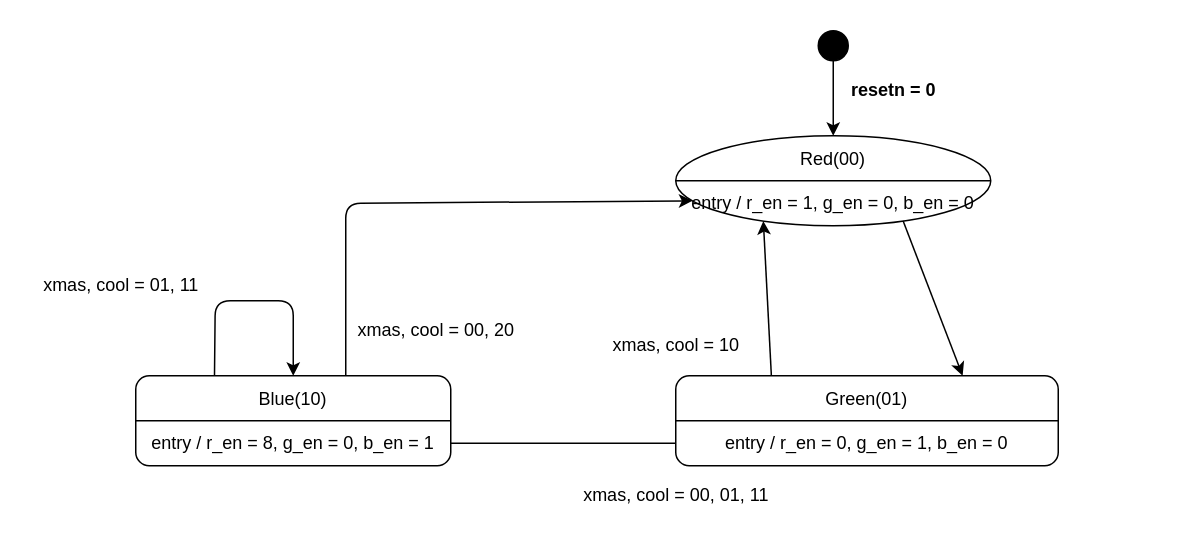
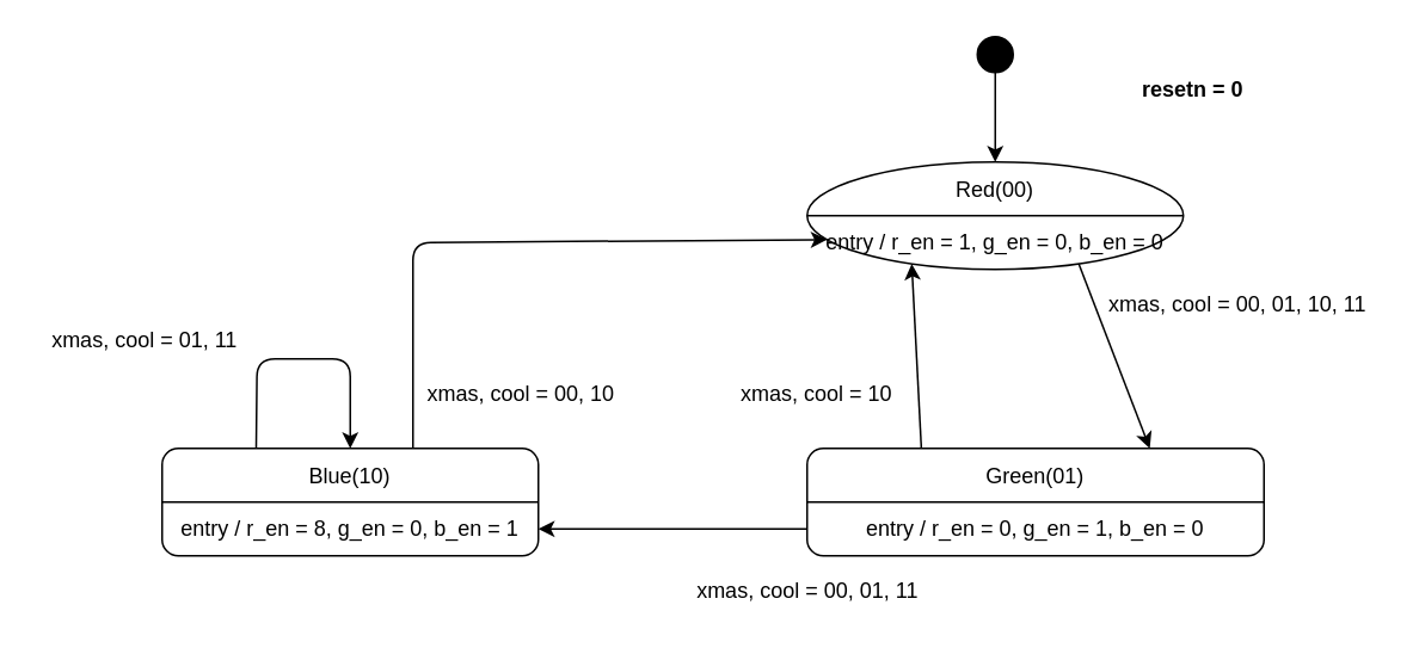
  <mxCell id="0" />
  <mxCell id="1" parent="0" />
  <mxCell id="2" value="Red(00)&lt;br&gt;&lt;br&gt;entry / r_en = 1, g_en = 0, b_en = 0" style="ellipse;whiteSpace=wrap;html=1;" vertex="1" parent="1"><mxGeometry x="450" y="90" width="210" height="60" as="geometry" /></mxCell>
  <mxCell id="3" value="Blue(10)&lt;br&gt;&lt;br&gt;entry / r_en = 8, g_en = 0, b_en = 1" style="rounded=1;whiteSpace=wrap;html=1;" vertex="1" parent="1"><mxGeometry x="90" y="250" width="210" height="60" as="geometry" /></mxCell>
  <mxCell id="4" value="Green(01)&lt;br&gt;&lt;br&gt;entry / r_en = 0, g_en = 1, b_en = 0" style="rounded=1;whiteSpace=wrap;html=1;" vertex="1" parent="1"><mxGeometry x="450" y="250" width="255" height="60" as="geometry" /></mxCell>
  <mxCell id="5" value="" style="endArrow=none;html=1;rounded=0;exitX=0;exitY=0.5;exitDx=0;exitDy=0;entryX=1;entryY=0.5;entryDx=0;entryDy=0;" edge="1" parent="1" source="2" target="2"><mxGeometry width="50" height="50" relative="1" as="geometry"><mxPoint x="380" y="250" as="sourcePoint" /><mxPoint x="430" y="200" as="targetPoint" /></mxGeometry></mxCell>
  <mxCell id="6" value="" style="endArrow=none;html=1;rounded=0;exitX=0;exitY=0.5;exitDx=0;exitDy=0;entryX=1;entryY=0.5;entryDx=0;entryDy=0;" edge="1" parent="1" source="3" target="3"><mxGeometry width="50" height="50" relative="1" as="geometry"><mxPoint x="380" y="250" as="sourcePoint" /><mxPoint x="430" y="200" as="targetPoint" /></mxGeometry></mxCell>
  <mxCell id="7" value="" style="endArrow=none;html=1;rounded=0;entryX=1;entryY=0.5;entryDx=0;entryDy=0;exitX=0;exitY=0.5;exitDx=0;exitDy=0;" edge="1" parent="1" source="4" target="4"><mxGeometry width="50" height="50" relative="1" as="geometry"><mxPoint x="380" y="250" as="sourcePoint" /><mxPoint x="430" y="200" as="targetPoint" /></mxGeometry></mxCell>
  <mxCell id="8" value="" style="ellipse;whiteSpace=wrap;html=1;aspect=fixed;fillColor=#000000;" vertex="1" parent="1"><mxGeometry x="545" y="20" width="20" height="20" as="geometry" /></mxCell>
  <mxCell id="9" value="" style="endArrow=classic;html=1;rounded=0;exitX=0.5;exitY=1;exitDx=0;exitDy=0;entryX=0.5;entryY=0;entryDx=0;entryDy=0;" edge="1" parent="1" source="8" target="2"><mxGeometry width="50" height="50" relative="1" as="geometry"><mxPoint x="380" y="140" as="sourcePoint" /><mxPoint x="430" y="90" as="targetPoint" /><Array as="points" /></mxGeometry></mxCell>
- <mxCell id="10" value="&lt;font style=&quot;font-size: 12px&quot;&gt;&lt;b&gt;resetn = 0&lt;/b&gt;&lt;/font&gt;" style="text;html=1;align=center;verticalAlign=middle;resizable=0;points=[];autosize=1;strokeColor=none;fillColor=none;" vertex="1" parent="1"><mxGeometry x="560" y="50" width="70" height="20" as="geometry" /></mxCell>
+ <mxCell id="10" value="&lt;font style=&quot;font-size: 12px&quot;&gt;&lt;b&gt;resetn = 0&lt;/b&gt;&lt;/font&gt;" style="text;html=1;align=center;verticalAlign=middle;resizable=0;points=[];autosize=1;strokeColor=none;fillColor=none;" vertex="1" parent="1"><mxGeometry x="630" y="40" width="70" height="20" as="geometry" /></mxCell>
  <mxCell id="11" value="" style="endArrow=classic;html=1;rounded=0;fontSize=12;exitX=0.75;exitY=1;exitDx=0;exitDy=0;entryX=0.75;entryY=0;entryDx=0;entryDy=0;" edge="1" parent="1" source="2" target="4"><mxGeometry width="50" height="50" relative="1" as="geometry"><mxPoint x="380" y="140" as="sourcePoint" /><mxPoint x="430" y="90" as="targetPoint" /></mxGeometry></mxCell>
  <mxCell id="12" value="" style="endArrow=classic;html=1;rounded=0;fontSize=12;exitX=0.25;exitY=0;exitDx=0;exitDy=0;entryX=0.25;entryY=1;entryDx=0;entryDy=0;" edge="1" parent="1" source="4" target="2"><mxGeometry width="50" height="50" relative="1" as="geometry"><mxPoint x="380" y="140" as="sourcePoint" /><mxPoint x="430" y="90" as="targetPoint" /></mxGeometry></mxCell>
- <mxCell id="13" value="" style="endArrow=none;html=1;rounded=0;fontSize=12;exitX=0;exitY=0.75;exitDx=0;exitDy=0;entryX=1;entryY=0.75;entryDx=0;entryDy=0;" edge="1" parent="1" source="4" target="3"><mxGeometry width="50" height="50" relative="1" as="geometry"><mxPoint x="380" y="140" as="sourcePoint" /><mxPoint x="310" y="280" as="targetPoint" /></mxGeometry></mxCell>
+ <mxCell id="13" value="" style="endArrow=classic;html=1;rounded=0;fontSize=12;exitX=0;exitY=0.75;exitDx=0;exitDy=0;entryX=1;entryY=0.75;entryDx=0;entryDy=0;" edge="1" parent="1" source="4" target="3"><mxGeometry width="50" height="50" relative="1" as="geometry"><mxPoint x="380" y="140" as="sourcePoint" /><mxPoint x="310" y="280" as="targetPoint" /></mxGeometry></mxCell>
  <mxCell id="14" value="" style="endArrow=classic;html=1;shadow=0;sketch=0;fontSize=12;entryX=0;entryY=0.75;entryDx=0;entryDy=0;rounded=1;" edge="1" parent="1" target="2"><mxGeometry width="50" height="50" relative="1" as="geometry"><mxPoint x="230" y="250" as="sourcePoint" /><mxPoint x="430" y="90" as="targetPoint" /><Array as="points"><mxPoint x="230" y="135" /></Array></mxGeometry></mxCell>
  <mxCell id="15" value="" style="endArrow=classic;html=1;rounded=1;shadow=0;sketch=0;fontSize=12;exitX=0.25;exitY=0;exitDx=0;exitDy=0;entryX=0.5;entryY=0;entryDx=0;entryDy=0;" edge="1" parent="1" source="3" target="3"><mxGeometry width="50" height="50" relative="1" as="geometry"><mxPoint x="380" y="310" as="sourcePoint" /><mxPoint x="430" y="260" as="targetPoint" /><Array as="points"><mxPoint x="143" y="200" /><mxPoint x="195" y="200" /></Array></mxGeometry></mxCell>
- <mxCell id="17" value="xmas, cool = 10" style="text;html=1;align=center;verticalAlign=middle;resizable=0;points=[];autosize=1;strokeColor=none;fillColor=none;fontSize=12;" vertex="1" parent="1"><mxGeometry x="400" y="220" width="100" height="20" as="geometry" /></mxCell>
+ <mxCell id="16" value="xmas, cool = 00, 01, 10, 11" style="text;html=1;align=center;verticalAlign=middle;resizable=0;points=[];autosize=1;strokeColor=none;fillColor=none;fontSize=12;" vertex="1" parent="1"><mxGeometry x="610" y="160" width="160" height="20" as="geometry" /></mxCell>
+ <mxCell id="17" value="xmas, cool = 10" style="text;html=1;align=center;verticalAlign=middle;resizable=0;points=[];autosize=1;strokeColor=none;fillColor=none;fontSize=12;" vertex="1" parent="1"><mxGeometry x="405" y="210" width="100" height="20" as="geometry" /></mxCell>
  <mxCell id="18" value="xmas, cool = 00, 01, 11" style="text;html=1;align=center;verticalAlign=middle;resizable=0;points=[];autosize=1;strokeColor=none;fillColor=none;fontSize=12;" vertex="1" parent="1"><mxGeometry x="380" y="320" width="140" height="20" as="geometry" /></mxCell>
- <mxCell id="19" value="xmas, cool = 00, 20" style="text;html=1;align=center;verticalAlign=middle;resizable=0;points=[];autosize=1;strokeColor=none;fillColor=none;fontSize=12;" vertex="1" parent="1"><mxGeometry x="230" y="210" width="120" height="20" as="geometry" /></mxCell>
+ <mxCell id="19" value="xmas, cool = 00, 10" style="text;html=1;align=center;verticalAlign=middle;resizable=0;points=[];autosize=1;strokeColor=none;fillColor=none;fontSize=12;" vertex="1" parent="1"><mxGeometry x="230" y="210" width="120" height="20" as="geometry" /></mxCell>
  <mxCell id="20" value="xmas, cool = 01, 11" style="text;html=1;align=center;verticalAlign=middle;resizable=0;points=[];autosize=1;strokeColor=none;fillColor=none;fontSize=12;" vertex="1" parent="1"><mxGeometry x="20" y="180" width="120" height="20" as="geometry" /></mxCell>
